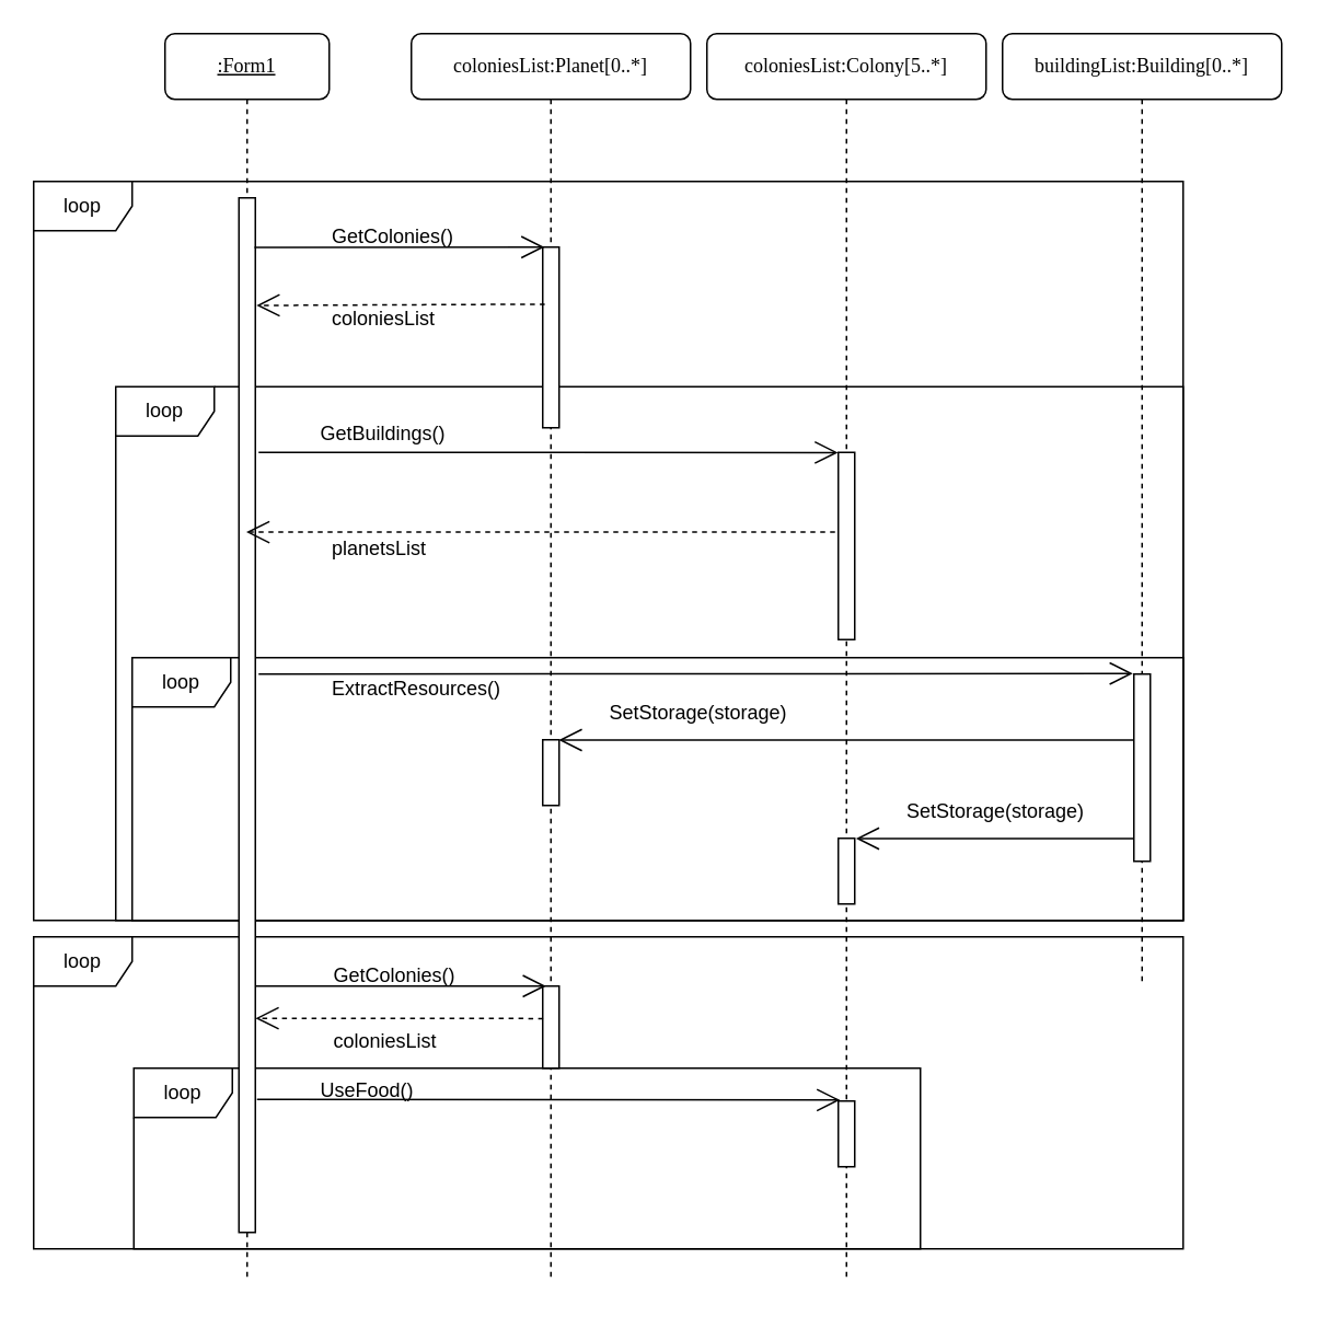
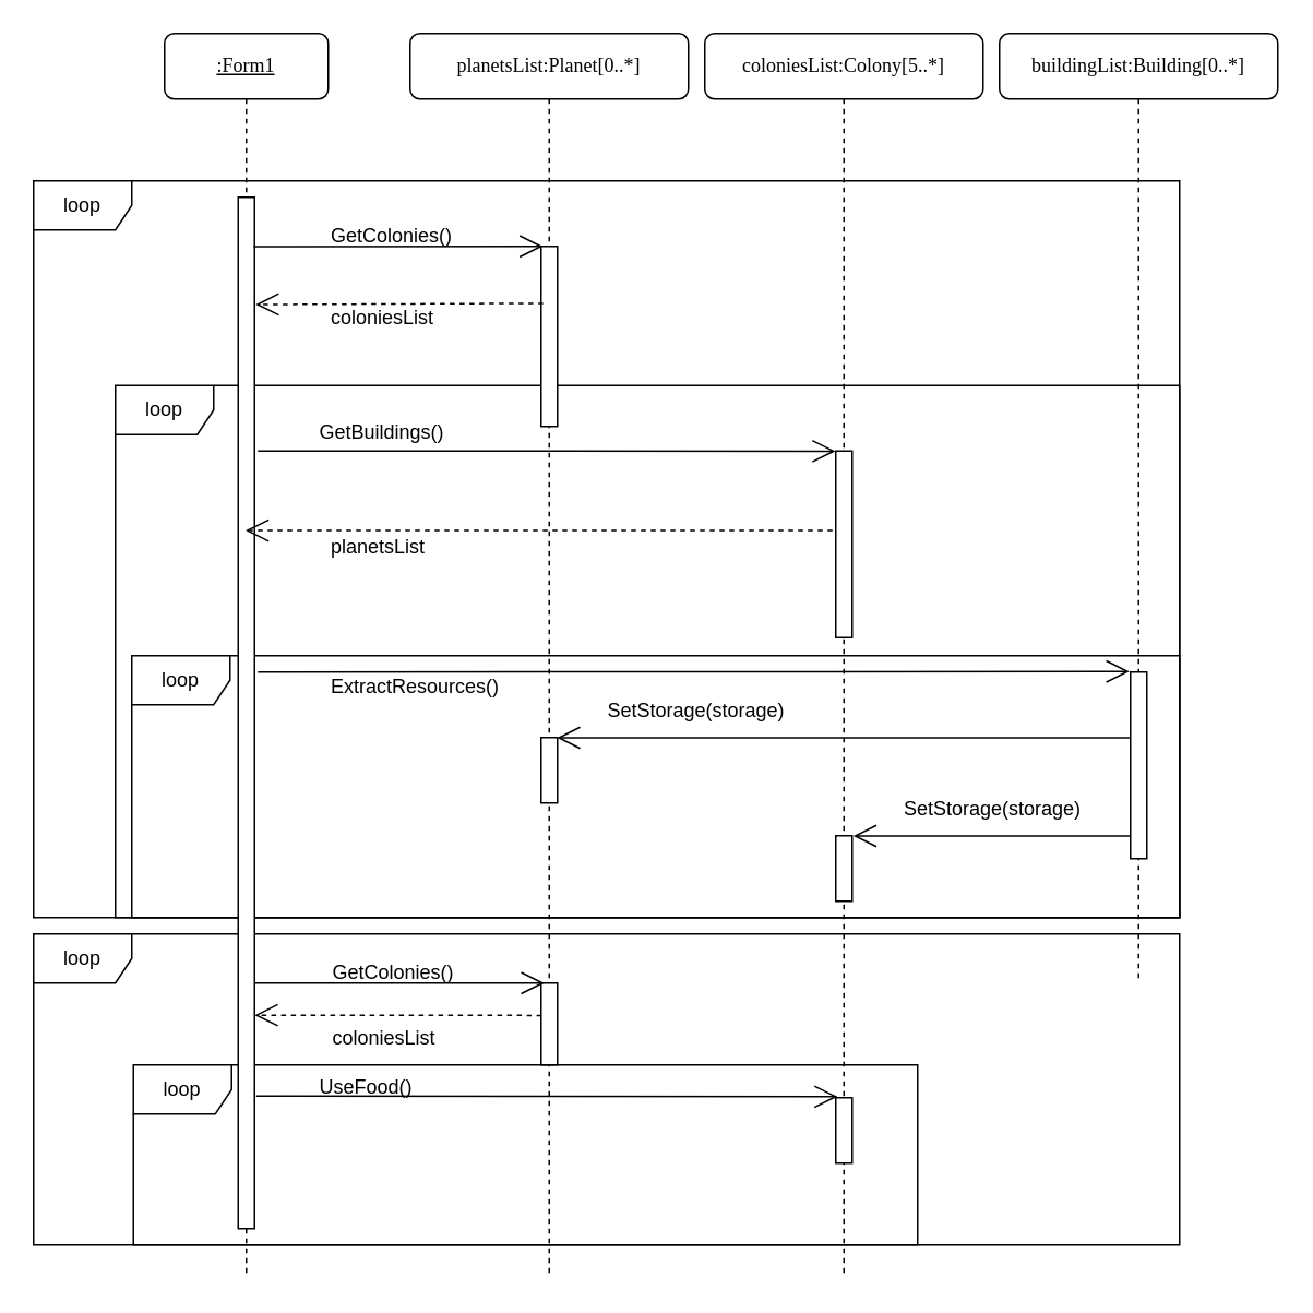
  <mxCell id="0" />
  <mxCell id="1" parent="0" />
  <mxCell id="2" value="loop" style="shape=umlFrame;whiteSpace=wrap;html=1;" vertex="1" parent="1"><mxGeometry x="20" y="570" width="700" height="190" as="geometry" /></mxCell>
  <mxCell id="3" value="loop" style="shape=umlFrame;whiteSpace=wrap;html=1;" vertex="1" parent="1"><mxGeometry x="81" y="650" width="479" height="110" as="geometry" /></mxCell>
  <mxCell id="4" value="loop" style="shape=umlFrame;whiteSpace=wrap;html=1;" vertex="1" parent="1"><mxGeometry y="235" width="650" height="325" as="geometry" x="70" /></mxCell>
  <mxCell id="5" value="loop" style="shape=umlFrame;whiteSpace=wrap;html=1;" vertex="1" parent="1"><mxGeometry x="20" y="110" width="700" height="450" as="geometry" /></mxCell>
  <mxCell id="6" value="loop" style="shape=umlFrame;whiteSpace=wrap;html=1;" vertex="1" parent="1"><mxGeometry x="80" y="400" width="640" height="160" as="geometry" /></mxCell>
- <mxCell id="7" value="coloniesList:Planet[0..*]" style="shape=umlLifeline;perimeter=lifelinePerimeter;whiteSpace=wrap;html=1;container=1;collapsible=0;recursiveResize=0;outlineConnect=0;rounded=1;shadow=0;comic=0;labelBackgroundColor=none;strokeWidth=1;fontFamily=Verdana;fontSize=12;align=center;" parent="1" vertex="1"><mxGeometry x="250" y="20" width="170" height="760" as="geometry" /></mxCell>
+ <mxCell id="7" value="planetsList:Planet[0..*]" style="shape=umlLifeline;perimeter=lifelinePerimeter;whiteSpace=wrap;html=1;container=1;collapsible=0;recursiveResize=0;outlineConnect=0;rounded=1;shadow=0;comic=0;labelBackgroundColor=none;strokeWidth=1;fontFamily=Verdana;fontSize=12;align=center;" parent="1" vertex="1"><mxGeometry x="250" y="20" width="170" height="760" as="geometry" /></mxCell>
  <mxCell id="8" value="" style="html=1;points=[];perimeter=orthogonalPerimeter;rounded=0;shadow=0;comic=0;labelBackgroundColor=none;strokeWidth=1;fontFamily=Verdana;fontSize=12;align=center;" parent="7" vertex="1"><mxGeometry x="80" y="130" width="10" height="110" as="geometry" /></mxCell>
  <mxCell id="9" value="" style="html=1;points=[];perimeter=orthogonalPerimeter;rounded=0;shadow=0;comic=0;labelBackgroundColor=none;strokeWidth=1;fontFamily=Verdana;fontSize=12;align=center;" vertex="1" parent="7"><mxGeometry x="80" y="430" width="10" height="40" as="geometry" /></mxCell>
  <mxCell id="10" value="" style="html=1;points=[];perimeter=orthogonalPerimeter;rounded=0;shadow=0;comic=0;labelBackgroundColor=none;strokeWidth=1;fontFamily=Verdana;fontSize=12;align=center;" vertex="1" parent="7"><mxGeometry x="80" y="580" width="10" height="50" as="geometry" /></mxCell>
  <mxCell id="11" value="coloniesList:Colony[5..*]" style="shape=umlLifeline;perimeter=lifelinePerimeter;whiteSpace=wrap;html=1;container=1;collapsible=0;recursiveResize=0;outlineConnect=0;rounded=1;shadow=0;comic=0;labelBackgroundColor=none;strokeWidth=1;fontFamily=Verdana;fontSize=12;align=center;" parent="1" vertex="1"><mxGeometry x="430" y="20" width="170" height="760" as="geometry" /></mxCell>
  <mxCell id="12" value="" style="html=1;points=[];perimeter=orthogonalPerimeter;rounded=0;shadow=0;comic=0;labelBackgroundColor=none;strokeWidth=1;fontFamily=Verdana;fontSize=12;align=center;" parent="11" vertex="1"><mxGeometry x="80" y="255" width="10" height="114" as="geometry" /></mxCell>
  <mxCell id="13" value="" style="html=1;points=[];perimeter=orthogonalPerimeter;rounded=0;shadow=0;comic=0;labelBackgroundColor=none;strokeWidth=1;fontFamily=Verdana;fontSize=12;align=center;" vertex="1" parent="11"><mxGeometry x="80" y="490" width="10" height="40" as="geometry" /></mxCell>
  <mxCell id="14" value="buildingList:Building[0..*]" style="shape=umlLifeline;perimeter=lifelinePerimeter;whiteSpace=wrap;html=1;container=1;collapsible=0;recursiveResize=0;outlineConnect=0;rounded=1;shadow=0;comic=0;labelBackgroundColor=none;strokeWidth=1;fontFamily=Verdana;fontSize=12;align=center;" parent="1" vertex="1"><mxGeometry x="610" y="20" width="170" height="580" as="geometry" /></mxCell>
  <mxCell id="15" value="" style="html=1;points=[];perimeter=orthogonalPerimeter;rounded=0;shadow=0;comic=0;labelBackgroundColor=none;strokeWidth=1;fontFamily=Verdana;fontSize=12;align=center;" vertex="1" parent="14"><mxGeometry x="80" y="390" width="10" height="114" as="geometry" /></mxCell>
  <mxCell id="16" value="&lt;u&gt;:Form1&lt;/u&gt;" style="shape=umlLifeline;perimeter=lifelinePerimeter;whiteSpace=wrap;html=1;container=1;collapsible=0;recursiveResize=0;outlineConnect=0;rounded=1;shadow=0;comic=0;labelBackgroundColor=none;strokeWidth=1;fontFamily=Verdana;fontSize=12;align=center;" parent="1" vertex="1"><mxGeometry x="100" y="20" width="100" height="760" as="geometry" /></mxCell>
  <mxCell id="17" value="" style="html=1;points=[];perimeter=orthogonalPerimeter;rounded=0;shadow=0;comic=0;labelBackgroundColor=none;strokeWidth=1;fontFamily=Verdana;fontSize=12;align=center;" parent="16" vertex="1"><mxGeometry x="45" y="100" width="10" height="630" as="geometry" /></mxCell>
  <mxCell id="18" value="" style="endArrow=open;endFill=1;endSize=12;html=1;entryX=0.108;entryY=0;entryDx=0;entryDy=0;entryPerimeter=0;exitX=0.947;exitY=0.048;exitDx=0;exitDy=0;exitPerimeter=0;" edge="1" parent="1" source="17" target="8"><mxGeometry width="160" relative="1" as="geometry"><mxPoint x="160" y="150" as="sourcePoint" /><mxPoint x="320" y="210" as="targetPoint" /></mxGeometry></mxCell>
  <mxCell id="19" value="GetColonies()" style="text;html=1;" vertex="1" parent="1"><mxGeometry x="200" y="130" width="100" height="30" as="geometry" /></mxCell>
  <mxCell id="20" value="" style="endArrow=open;endFill=1;endSize=12;html=1;entryX=-0.018;entryY=0.001;entryDx=0;entryDy=0;entryPerimeter=0;" edge="1" parent="1" target="12"><mxGeometry width="160" relative="1" as="geometry"><mxPoint x="157" y="275" as="sourcePoint" /><mxPoint x="510" y="360" as="targetPoint" /></mxGeometry></mxCell>
  <mxCell id="21" value="GetBuildings()" style="text;html=1;" vertex="1" parent="1"><mxGeometry x="192.5" y="250" width="100" height="30" as="geometry" /></mxCell>
  <mxCell id="22" value="" style="endArrow=open;endFill=1;endSize=12;html=1;entryX=-0.065;entryY=-0.003;entryDx=0;entryDy=0;entryPerimeter=0;" edge="1" parent="1" target="15"><mxGeometry width="160" relative="1" as="geometry"><mxPoint x="157" y="410" as="sourcePoint" /><mxPoint x="519.82" y="285.114" as="targetPoint" /></mxGeometry></mxCell>
  <mxCell id="23" value="ExtractResources()" style="text;html=1;" vertex="1" parent="1"><mxGeometry x="200" y="405" width="100" height="30" as="geometry" /></mxCell>
  <mxCell id="24" value="coloniesList" style="text;html=1;" vertex="1" parent="1"><mxGeometry x="200" y="180" width="100" height="30" as="geometry" /></mxCell>
  <mxCell id="25" value="" style="endArrow=open;endFill=1;endSize=12;html=1;dashed=1;exitX=0.124;exitY=0.316;exitDx=0;exitDy=0;exitPerimeter=0;entryX=1.068;entryY=0.104;entryDx=0;entryDy=0;entryPerimeter=0;" edge="1" parent="1" source="8" target="17"><mxGeometry width="160" relative="1" as="geometry"><mxPoint x="370" y="190" as="sourcePoint" /><mxPoint x="160" y="185" as="targetPoint" /></mxGeometry></mxCell>
  <mxCell id="26" value="planetsList" style="text;html=1;" vertex="1" parent="1"><mxGeometry x="200" y="320" width="100" height="30" as="geometry" /></mxCell>
  <mxCell id="27" value="" style="endArrow=open;endFill=1;endSize=12;html=1;dashed=1;exitX=-0.2;exitY=0.426;exitDx=0;exitDy=0;exitPerimeter=0;" edge="1" parent="1" source="12" target="16"><mxGeometry width="160" relative="1" as="geometry"><mxPoint x="415.74" y="324.76" as="sourcePoint" /><mxPoint x="239.77" y="324.68" as="targetPoint" /></mxGeometry></mxCell>
  <mxCell id="28" value="" style="endArrow=open;endFill=1;endSize=12;html=1;entryX=1.076;entryY=0.004;entryDx=0;entryDy=0;entryPerimeter=0;" edge="1" parent="1" source="15" target="13"><mxGeometry width="160" relative="1" as="geometry"><mxPoint x="540" y="620" as="sourcePoint" /><mxPoint x="700" y="620" as="targetPoint" /></mxGeometry></mxCell>
  <mxCell id="29" value="SetStorage(storage)" style="text;html=1;" vertex="1" parent="1"><mxGeometry x="550" y="480" width="100" height="30" as="geometry" /></mxCell>
  <mxCell id="30" value="" style="endArrow=open;endFill=1;endSize=12;html=1;entryX=1.076;entryY=0.004;entryDx=0;entryDy=0;entryPerimeter=0;" edge="1" parent="1" source="15"><mxGeometry width="160" relative="1" as="geometry"><mxPoint x="509" y="450.16" as="sourcePoint" /><mxPoint x="339.76" y="450.16" as="targetPoint" /></mxGeometry></mxCell>
  <mxCell id="31" value="SetStorage(storage)" style="text;html=1;" vertex="1" parent="1"><mxGeometry x="369" y="420" width="121" height="30" as="geometry" /></mxCell>
  <mxCell id="32" value="" style="endArrow=open;endFill=1;endSize=12;html=1;" edge="1" parent="1" source="17"><mxGeometry width="160" relative="1" as="geometry"><mxPoint x="160" y="600" as="sourcePoint" /><mxPoint x="332" y="600" as="targetPoint" /></mxGeometry></mxCell>
  <mxCell id="33" value="GetColonies()" style="text;html=1;" vertex="1" parent="1"><mxGeometry x="200.5" y="579.5" width="100" height="30" as="geometry" /></mxCell>
  <mxCell id="34" value="" style="endArrow=open;endFill=1;endSize=12;html=1;dashed=1;exitX=0.124;exitY=0.316;exitDx=0;exitDy=0;exitPerimeter=0;entryX=1.011;entryY=0.793;entryDx=0;entryDy=0;entryPerimeter=0;" edge="1" parent="1" target="17"><mxGeometry width="160" relative="1" as="geometry"><mxPoint x="330.24" y="619.76" as="sourcePoint" /><mxPoint x="170" y="621" as="targetPoint" /></mxGeometry></mxCell>
  <mxCell id="35" value="coloniesList" style="text;html=1;" vertex="1" parent="1"><mxGeometry x="200.5" y="620" width="100" height="30" as="geometry" /></mxCell>
  <mxCell id="36" value="" style="html=1;points=[];perimeter=orthogonalPerimeter;rounded=0;shadow=0;comic=0;labelBackgroundColor=none;strokeWidth=1;fontFamily=Verdana;fontSize=12;align=center;" vertex="1" parent="1"><mxGeometry x="510" y="670" width="10" height="40" as="geometry" /></mxCell>
  <mxCell id="37" value="" style="endArrow=open;endFill=1;endSize=12;html=1;entryX=0.109;entryY=-0.015;entryDx=0;entryDy=0;entryPerimeter=0;" edge="1" parent="1" target="36"><mxGeometry width="160" relative="1" as="geometry"><mxPoint x="156" y="669" as="sourcePoint" /><mxPoint x="490" y="680" as="targetPoint" /></mxGeometry></mxCell>
  <mxCell id="38" value="UseFood()" style="text;html=1;" vertex="1" parent="1"><mxGeometry x="192.5" y="650" width="100" height="30" as="geometry" /></mxCell>
